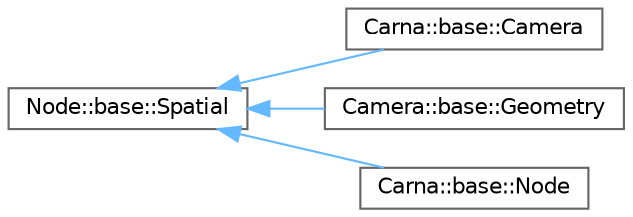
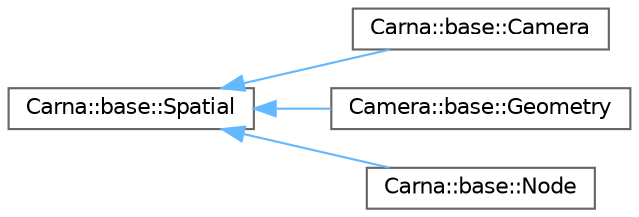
  digraph {
    rankdir=LR
    node [color=grey40 fillcolor=white fontname=Helvetica fontsize=10 shape=box style=filled]
    edge [color=steelblue1 dir=back fontname=Helvetica fontsize=10 labelfontname=Helvetica labelfontsize=10 style=solid]
-   n1 [height=0.2 label="Node::base::Spatial" width=0.4]
+   n1 [height=0.2 label="Carna::base::Spatial" width=0.4]
    n2 [height=0.2 label="Carna::base::Camera" width=0.4]
    n3 [height=0.2 label="Camera::base::Geometry" width=0.4]
    n4 [height=0.2 label="Carna::base::Node" width=0.4]
    n1 -> n2
    n1 -> n3
    n1 -> n4
  }
